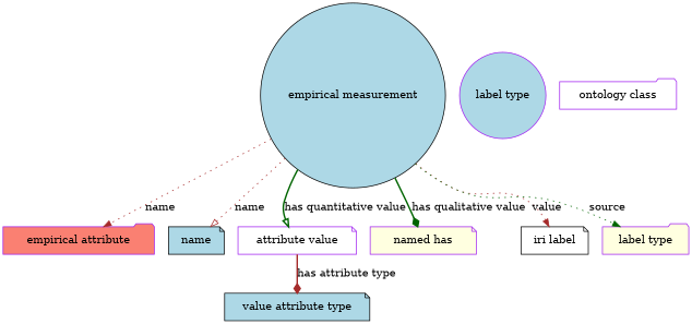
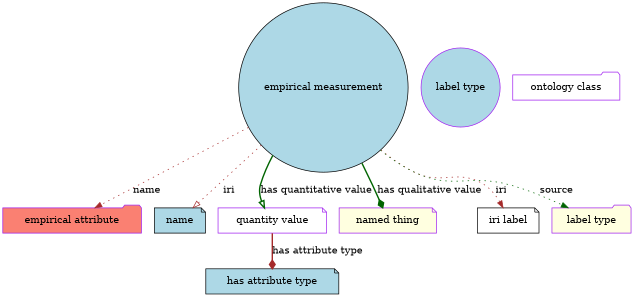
  digraph {
    node [color=purple fillcolor=lightblue shape=note style=filled]
    edge [arrowhead=normal color=brown style=dotted]
    n1 [color=black height=0.5 label="empirical measurement" shape=circle width=3.358]
    "empirical attribute" [fillcolor=salmon height=0.5 shape=folder width=2.7442]
    name [color=black height=0.5 width=1.011]
-   n4 [fillcolor=white height=0.5 label="attribute value" width=2.1484]
-   n5 [fillcolor=lightyellow height=0.5 label="named has" width=1.9318]
+   n4 [fillcolor=white height=0.5 label="quantity value" width=2.1484]
+   n5 [fillcolor=lightyellow height=0.5 label="named thing" width=1.9318]
    n6 [color=black fillcolor=white height=0.5 label="iri label" width=1.2277]
    n7 [fillcolor=lightyellow height=0.5 label="label type" shape=folder width=1.5707]
-   "has attribute type" [color=black height=0.5 width=2.6359 label="value attribute type"]
+   "has attribute type" [color=black height=0.5 width=2.6359]
    n9 [height=0.5 label="label type" shape=circle width=1.5707]
    n10 [fillcolor=white height=0.5 label="ontology class" shape=folder width=2.1304]
    n1 -> "empirical attribute" [label=name]
-   n1 -> name [arrowhead=onormal label=name]
+   n1 -> name [arrowhead=onormal label=iri]
    n1 -> n4 [arrowhead=onormal color=darkgreen label="has quantitative value" style=bold]
    n1 -> n5 [arrowhead=diamond color=darkgreen label="has qualitative value" style=bold]
-   n1 -> n6 [label=value]
+   n1 -> n6 [label=iri]
    n1 -> n7 [color=darkgreen label=source]
    n4 -> "has attribute type" [arrowhead=diamond label="has attribute type" style=bold]
  }
